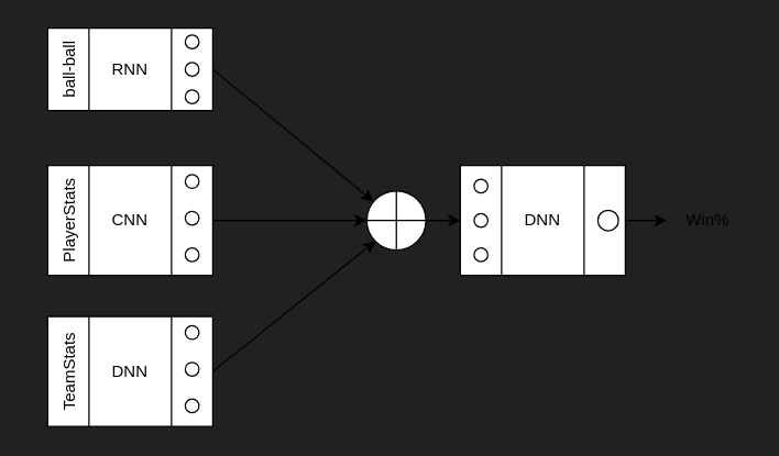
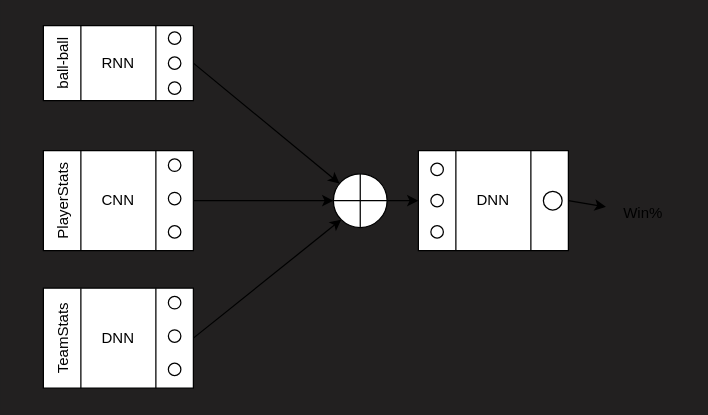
  <mxCell id="0" />
  <mxCell id="1" parent="0" />
  <mxCell id="2" value="" style="group" parent="1" vertex="1" connectable="0"><mxGeometry x="34" y="20" width="120" height="60" as="geometry" /></mxCell>
  <mxCell id="3" value="" style="shape=process;whiteSpace=wrap;html=1;backgroundOutline=1;size=0.25;" parent="2" vertex="1"><mxGeometry width="120" height="60" as="geometry" /></mxCell>
  <mxCell id="4" value="RNN" style="text;html=1;strokeColor=none;fillColor=none;align=center;verticalAlign=middle;whiteSpace=wrap;rounded=0;" parent="2" vertex="1"><mxGeometry x="30" y="15" width="60" height="30" as="geometry" /></mxCell>
  <mxCell id="5" value="ball-ball" style="text;html=1;strokeColor=none;fillColor=none;align=center;verticalAlign=middle;whiteSpace=wrap;rounded=0;rotation=-90;" parent="2" vertex="1"><mxGeometry x="-13.75" y="16.25" width="60" height="27.5" as="geometry" /></mxCell>
  <mxCell id="6" value="" style="ellipse;whiteSpace=wrap;html=1;aspect=fixed;" parent="2" vertex="1"><mxGeometry x="100" y="5" width="10" height="10" as="geometry" /></mxCell>
  <mxCell id="7" value="" style="ellipse;whiteSpace=wrap;html=1;aspect=fixed;" parent="2" vertex="1"><mxGeometry x="100" y="45" width="10" height="10" as="geometry" /></mxCell>
  <mxCell id="8" value="" style="ellipse;whiteSpace=wrap;html=1;aspect=fixed;" parent="2" vertex="1"><mxGeometry x="100" y="25" width="10" height="10" as="geometry" /></mxCell>
  <mxCell id="9" value="" style="group" parent="1" vertex="1" connectable="0"><mxGeometry x="34" y="120" width="120" height="80" as="geometry" /></mxCell>
  <mxCell id="10" value="" style="shape=process;whiteSpace=wrap;html=1;backgroundOutline=1;size=0.25;" parent="9" vertex="1"><mxGeometry width="120" height="80" as="geometry" /></mxCell>
  <mxCell id="11" value="CNN" style="text;html=1;strokeColor=none;fillColor=none;align=center;verticalAlign=middle;whiteSpace=wrap;rounded=0;" parent="9" vertex="1"><mxGeometry x="30" y="20" width="60" height="40" as="geometry" /></mxCell>
  <mxCell id="12" value="PlayerStats" style="text;html=1;strokeColor=none;fillColor=none;align=center;verticalAlign=middle;whiteSpace=wrap;rounded=0;rotation=-90;" parent="9" vertex="1"><mxGeometry x="-13.75" y="21.667" width="60" height="36.667" as="geometry" /></mxCell>
  <mxCell id="13" value="" style="ellipse;whiteSpace=wrap;html=1;aspect=fixed;" parent="9" vertex="1"><mxGeometry x="100" y="6.667" width="10" height="10" as="geometry" /></mxCell>
  <mxCell id="14" value="" style="ellipse;whiteSpace=wrap;html=1;aspect=fixed;" parent="9" vertex="1"><mxGeometry x="100" y="60" width="10" height="10" as="geometry" /></mxCell>
  <mxCell id="15" value="" style="ellipse;whiteSpace=wrap;html=1;aspect=fixed;" parent="9" vertex="1"><mxGeometry x="100" y="33.333" width="10" height="10" as="geometry" /></mxCell>
  <mxCell id="16" value="" style="group" parent="9" vertex="1" connectable="0"><mxGeometry y="110" width="120" height="80" as="geometry" /></mxCell>
  <mxCell id="17" value="" style="shape=process;whiteSpace=wrap;html=1;backgroundOutline=1;size=0.25;" parent="16" vertex="1"><mxGeometry width="120" height="80" as="geometry" /></mxCell>
  <mxCell id="18" value="DNN" style="text;html=1;strokeColor=none;fillColor=none;align=center;verticalAlign=middle;whiteSpace=wrap;rounded=0;" parent="16" vertex="1"><mxGeometry x="30" y="20" width="60" height="40" as="geometry" /></mxCell>
  <mxCell id="19" value="TeamStats" style="text;html=1;strokeColor=none;fillColor=none;align=center;verticalAlign=middle;whiteSpace=wrap;rounded=0;rotation=-90;" parent="16" vertex="1"><mxGeometry x="-13.75" y="21.667" width="60" height="36.667" as="geometry" /></mxCell>
  <mxCell id="20" value="" style="ellipse;whiteSpace=wrap;html=1;aspect=fixed;" parent="16" vertex="1"><mxGeometry x="100" y="6.667" width="10" height="10" as="geometry" /></mxCell>
  <mxCell id="21" value="" style="ellipse;whiteSpace=wrap;html=1;aspect=fixed;" parent="16" vertex="1"><mxGeometry x="100" y="60" width="10" height="10" as="geometry" /></mxCell>
  <mxCell id="22" value="" style="ellipse;whiteSpace=wrap;html=1;aspect=fixed;" parent="16" vertex="1"><mxGeometry x="100" y="33.333" width="10" height="10" as="geometry" /></mxCell>
  <mxCell id="23" style="edgeStyle=none;html=1;exitX=1;exitY=0.5;exitDx=0;exitDy=0;entryX=0;entryY=0.5;entryDx=0;entryDy=0;" parent="1" source="24" target="30" edge="1"><mxGeometry relative="1" as="geometry" /></mxCell>
  <mxCell id="24" value="" style="shape=orEllipse;perimeter=ellipsePerimeter;whiteSpace=wrap;html=1;backgroundOutline=1;" parent="1" vertex="1"><mxGeometry x="266" y="138.5" width="43" height="43" as="geometry" /></mxCell>
  <mxCell id="25" style="edgeStyle=none;html=1;exitX=1;exitY=0.5;exitDx=0;exitDy=0;" parent="1" source="3" target="24" edge="1"><mxGeometry relative="1" as="geometry" /></mxCell>
  <mxCell id="26" style="edgeStyle=none;html=1;exitX=1;exitY=0.5;exitDx=0;exitDy=0;entryX=0;entryY=1;entryDx=0;entryDy=0;" parent="1" source="17" target="24" edge="1"><mxGeometry relative="1" as="geometry" /></mxCell>
  <mxCell id="27" style="edgeStyle=none;html=1;exitX=1;exitY=0.5;exitDx=0;exitDy=0;entryX=0;entryY=0.5;entryDx=0;entryDy=0;" parent="1" source="10" target="24" edge="1"><mxGeometry relative="1" as="geometry" /></mxCell>
  <mxCell id="28" value="" style="group" parent="1" vertex="1" connectable="0"><mxGeometry x="309" y="80" width="120" height="80" as="geometry" /></mxCell>
  <mxCell id="29" value="" style="group" parent="28" vertex="1" connectable="0"><mxGeometry x="25" y="40" width="120" height="80" as="geometry" /></mxCell>
  <mxCell id="30" value="" style="shape=process;whiteSpace=wrap;html=1;backgroundOutline=1;size=0.25;" parent="29" vertex="1"><mxGeometry width="120" height="80" as="geometry" /></mxCell>
  <mxCell id="31" value="DNN" style="text;html=1;strokeColor=none;fillColor=none;align=center;verticalAlign=middle;whiteSpace=wrap;rounded=0;" parent="29" vertex="1"><mxGeometry x="30" y="20" width="60" height="40" as="geometry" /></mxCell>
  <mxCell id="32" value="" style="ellipse;whiteSpace=wrap;html=1;aspect=fixed;" parent="29" vertex="1"><mxGeometry x="10" y="9.997" width="10" height="10" as="geometry" /></mxCell>
  <mxCell id="33" value="" style="ellipse;whiteSpace=wrap;html=1;aspect=fixed;" parent="29" vertex="1"><mxGeometry x="10" y="60" width="10" height="10" as="geometry" /></mxCell>
  <mxCell id="34" value="" style="ellipse;whiteSpace=wrap;html=1;aspect=fixed;" parent="29" vertex="1"><mxGeometry x="10" y="35.003" width="10" height="10" as="geometry" /></mxCell>
  <mxCell id="35" value="" style="ellipse;whiteSpace=wrap;html=1;aspect=fixed;" parent="29" vertex="1"><mxGeometry x="100" y="32.5" width="15" height="15" as="geometry" /></mxCell>
  <mxCell id="36" style="edgeStyle=none;html=1;exitX=1;exitY=0.5;exitDx=0;exitDy=0;" parent="1" source="30" target="37" edge="1"><mxGeometry relative="1" as="geometry"><mxPoint x="484" y="160.167" as="targetPoint" /></mxGeometry></mxCell>
- <mxCell id="37" value="Win%" style="text;html=1;strokeColor=none;fillColor=none;align=center;verticalAlign=middle;whiteSpace=wrap;rounded=0;" parent="1" vertex="1"><mxGeometry x="484" y="142.58" width="60" height="34.83" as="geometry" /></mxCell>
+ <mxCell id="37" value="Win%" style="text;html=1;strokeColor=none;fillColor=none;align=center;verticalAlign=middle;whiteSpace=wrap;rounded=0;" parent="1" vertex="1"><mxGeometry x="484" y="152.58" width="60" height="34.83" as="geometry" /></mxCell>
